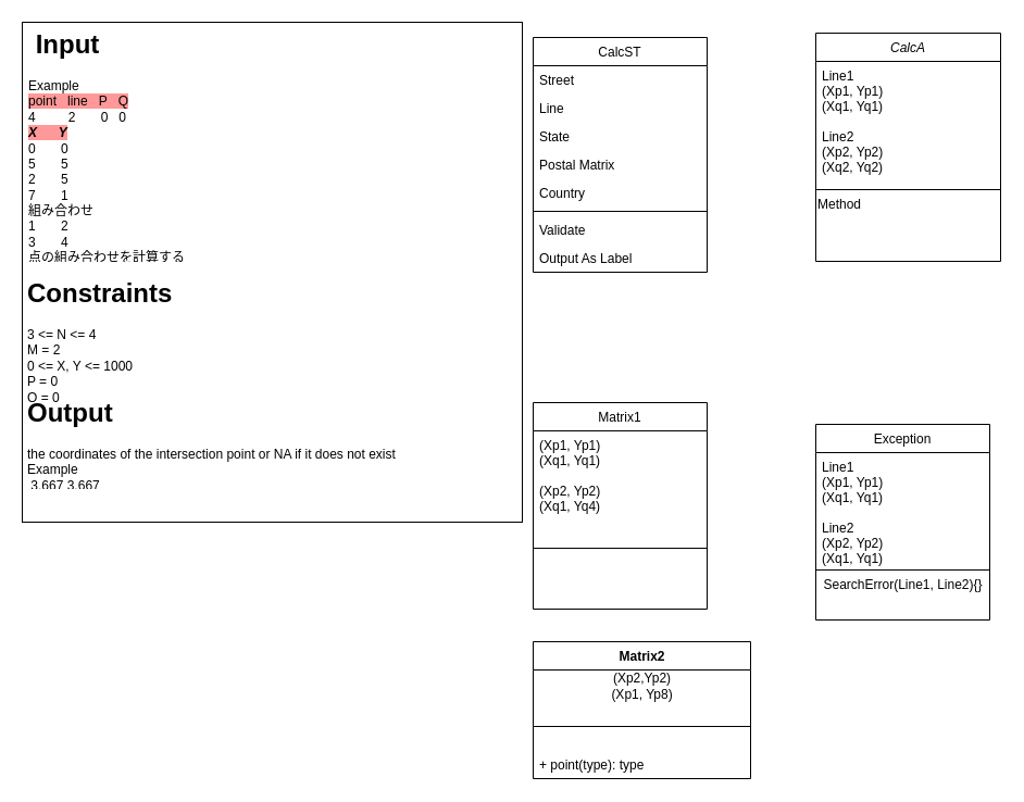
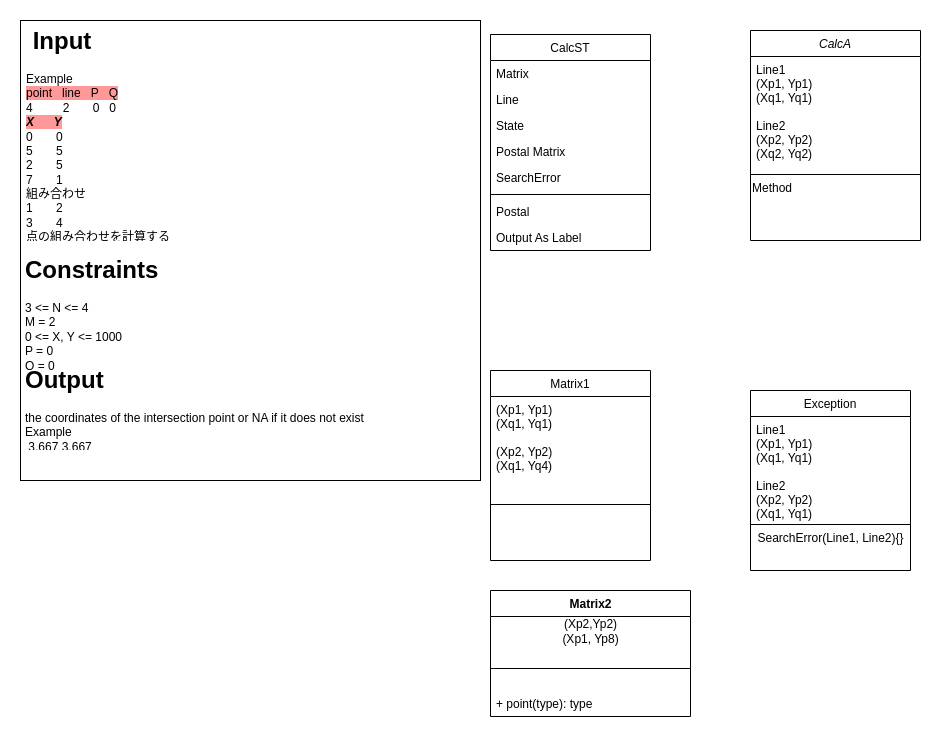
  <mxCell id="0" />
  <mxCell id="1" parent="0" />
  <mxCell id="2" value="" style="whiteSpace=wrap;html=1;aspect=fixed;" vertex="1" parent="1"><mxGeometry x="20" y="20" width="460" height="460" as="geometry" /></mxCell>
  <mxCell id="3" value="CalcA" style="swimlane;fontStyle=2;align=center;verticalAlign=top;childLayout=stackLayout;horizontal=1;startSize=26;horizontalStack=0;resizeParent=1;resizeLast=0;collapsible=1;marginBottom=0;rounded=0;shadow=0;strokeWidth=1;" parent="1" vertex="1"><mxGeometry x="750" y="30" width="170" height="210" as="geometry"><mxRectangle x="230" y="140" width="160" height="26" as="alternateBounds" /></mxGeometry></mxCell>
  <mxCell id="4" value="Line1&#10;(Xp1, Yp1)&#10;(Xq1, Yq1)&#10;&#10;Line2&#10;(Xp2, Yp2)&#10;(Xq2, Yq2)" style="text;align=left;verticalAlign=top;spacingLeft=4;spacingRight=4;overflow=hidden;rotatable=0;points=[[0,0.5],[1,0.5]];portConstraint=eastwest;" parent="3" vertex="1"><mxGeometry y="26" width="170" height="114" as="geometry" /></mxCell>
  <mxCell id="5" value="" style="line;html=1;strokeWidth=1;align=left;verticalAlign=middle;spacingTop=-1;spacingLeft=3;spacingRight=3;rotatable=0;labelPosition=right;points=[];portConstraint=eastwest;" parent="3" vertex="1"><mxGeometry y="140" width="170" height="8" as="geometry" /></mxCell>
  <mxCell id="6" value="Method" style="text;html=1;align=left;verticalAlign=middle;resizable=0;points=[];autosize=1;" vertex="1" parent="3"><mxGeometry y="148" width="170" height="20" as="geometry" /></mxCell>
  <mxCell id="7" value="Matrix1" style="swimlane;fontStyle=0;align=center;verticalAlign=top;childLayout=stackLayout;horizontal=1;startSize=26;horizontalStack=0;resizeParent=1;resizeLast=0;collapsible=1;marginBottom=0;rounded=0;shadow=0;strokeWidth=1;" parent="1" vertex="1"><mxGeometry x="490" y="370" width="160" height="190" as="geometry"><mxRectangle x="130" y="380" width="160" height="26" as="alternateBounds" /></mxGeometry></mxCell>
  <mxCell id="8" value="(Xp1, Yp1)&#10;(Xq1, Yq1)&#10;&#10;(Xp2, Yp2)&#10;(Xq1, Yq4)" style="text;align=left;verticalAlign=top;spacingLeft=4;spacingRight=4;overflow=hidden;rotatable=0;points=[[0,0.5],[1,0.5]];portConstraint=eastwest;" parent="7" vertex="1"><mxGeometry y="26" width="160" height="104" as="geometry" /></mxCell>
  <mxCell id="9" value="" style="line;html=1;strokeWidth=1;align=left;verticalAlign=middle;spacingTop=-1;spacingLeft=3;spacingRight=3;rotatable=0;labelPosition=right;points=[];portConstraint=eastwest;" parent="7" vertex="1"><mxGeometry y="130" width="160" height="8" as="geometry" /></mxCell>
  <mxCell id="10" value="Exception" style="swimlane;fontStyle=0;align=center;verticalAlign=top;childLayout=stackLayout;horizontal=1;startSize=26;horizontalStack=0;resizeParent=1;resizeLast=0;collapsible=1;marginBottom=0;rounded=0;shadow=0;strokeWidth=1;" parent="1" vertex="1"><mxGeometry x="750" y="390" width="160" height="180" as="geometry"><mxRectangle x="340" y="380" width="170" height="26" as="alternateBounds" /></mxGeometry></mxCell>
  <mxCell id="11" value="Line1&#10;(Xp1, Yp1)&#10;(Xq1, Yq1)&#10;&#10;Line2&#10;(Xp2, Yp2)&#10;(Xq1, Yq1)" style="text;align=left;verticalAlign=top;spacingLeft=4;spacingRight=4;overflow=hidden;rotatable=0;points=[[0,0.5],[1,0.5]];portConstraint=eastwest;" parent="10" vertex="1"><mxGeometry y="26" width="160" height="104" as="geometry" /></mxCell>
  <mxCell id="12" value="" style="line;html=1;strokeWidth=1;align=left;verticalAlign=middle;spacingTop=-1;spacingLeft=3;spacingRight=3;rotatable=0;labelPosition=right;points=[];portConstraint=eastwest;" parent="10" vertex="1"><mxGeometry y="130" width="160" height="8" as="geometry" /></mxCell>
  <mxCell id="13" value="SearchError(Line1, Line2){}" style="text;html=1;align=center;verticalAlign=middle;resizable=0;points=[];autosize=1;" vertex="1" parent="10"><mxGeometry y="138" width="160" height="20" as="geometry" /></mxCell>
  <mxCell id="14" value="CalcST" style="swimlane;fontStyle=0;align=center;verticalAlign=top;childLayout=stackLayout;horizontal=1;startSize=26;horizontalStack=0;resizeParent=1;resizeLast=0;collapsible=1;marginBottom=0;rounded=0;shadow=0;strokeWidth=1;" parent="1" vertex="1"><mxGeometry x="490" y="34" width="160" height="216" as="geometry"><mxRectangle x="550" y="140" width="160" height="26" as="alternateBounds" /></mxGeometry></mxCell>
- <mxCell id="15" value="Street" style="text;align=left;verticalAlign=top;spacingLeft=4;spacingRight=4;overflow=hidden;rotatable=0;points=[[0,0.5],[1,0.5]];portConstraint=eastwest;" parent="14" vertex="1"><mxGeometry y="26" width="160" height="26" as="geometry" /></mxCell>
+ <mxCell id="15" value="Matrix" style="text;align=left;verticalAlign=top;spacingLeft=4;spacingRight=4;overflow=hidden;rotatable=0;points=[[0,0.5],[1,0.5]];portConstraint=eastwest;" parent="14" vertex="1"><mxGeometry y="26" width="160" height="26" as="geometry" /></mxCell>
  <mxCell id="16" value="Line" style="text;align=left;verticalAlign=top;spacingLeft=4;spacingRight=4;overflow=hidden;rotatable=0;points=[[0,0.5],[1,0.5]];portConstraint=eastwest;rounded=0;shadow=0;html=0;" parent="14" vertex="1"><mxGeometry y="52" width="160" height="26" as="geometry" /></mxCell>
  <mxCell id="17" value="State" style="text;align=left;verticalAlign=top;spacingLeft=4;spacingRight=4;overflow=hidden;rotatable=0;points=[[0,0.5],[1,0.5]];portConstraint=eastwest;rounded=0;shadow=0;html=0;" parent="14" vertex="1"><mxGeometry y="78" width="160" height="26" as="geometry" /></mxCell>
  <mxCell id="18" value="Postal Matrix" style="text;align=left;verticalAlign=top;spacingLeft=4;spacingRight=4;overflow=hidden;rotatable=0;points=[[0,0.5],[1,0.5]];portConstraint=eastwest;rounded=0;shadow=0;html=0;" parent="14" vertex="1"><mxGeometry y="104" width="160" height="26" as="geometry" /></mxCell>
- <mxCell id="19" value="Country" style="text;align=left;verticalAlign=top;spacingLeft=4;spacingRight=4;overflow=hidden;rotatable=0;points=[[0,0.5],[1,0.5]];portConstraint=eastwest;rounded=0;shadow=0;html=0;" parent="14" vertex="1"><mxGeometry y="130" width="160" height="26" as="geometry" /></mxCell>
+ <mxCell id="19" value="SearchError" style="text;align=left;verticalAlign=top;spacingLeft=4;spacingRight=4;overflow=hidden;rotatable=0;points=[[0,0.5],[1,0.5]];portConstraint=eastwest;rounded=0;shadow=0;html=0;" parent="14" vertex="1"><mxGeometry y="130" width="160" height="26" as="geometry" /></mxCell>
  <mxCell id="20" value="" style="line;html=1;strokeWidth=1;align=left;verticalAlign=middle;spacingTop=-1;spacingLeft=3;spacingRight=3;rotatable=0;labelPosition=right;points=[];portConstraint=eastwest;" parent="14" vertex="1"><mxGeometry y="156" width="160" height="8" as="geometry" /></mxCell>
- <mxCell id="21" value="Validate" style="text;align=left;verticalAlign=top;spacingLeft=4;spacingRight=4;overflow=hidden;rotatable=0;points=[[0,0.5],[1,0.5]];portConstraint=eastwest;" parent="14" vertex="1"><mxGeometry y="164" width="160" height="26" as="geometry" /></mxCell>
+ <mxCell id="21" value="Postal" style="text;align=left;verticalAlign=top;spacingLeft=4;spacingRight=4;overflow=hidden;rotatable=0;points=[[0,0.5],[1,0.5]];portConstraint=eastwest;" parent="14" vertex="1"><mxGeometry y="164" width="160" height="26" as="geometry" /></mxCell>
  <mxCell id="22" value="Output As Label" style="text;align=left;verticalAlign=top;spacingLeft=4;spacingRight=4;overflow=hidden;rotatable=0;points=[[0,0.5],[1,0.5]];portConstraint=eastwest;" parent="14" vertex="1"><mxGeometry y="190" width="160" height="26" as="geometry" /></mxCell>
  <mxCell id="23" value="&lt;h1&gt;&amp;nbsp;Input&lt;/h1&gt;&lt;div&gt;Example&lt;/div&gt;&lt;div&gt;&lt;span style=&quot;background-color: rgb(255 , 153 , 153)&quot;&gt;point&amp;nbsp; &amp;nbsp;line&amp;nbsp; &amp;nbsp;P&amp;nbsp; &amp;nbsp;Q&lt;/span&gt;&lt;/div&gt;&lt;div&gt;4&amp;nbsp; &amp;nbsp; &amp;nbsp; &amp;nbsp; &amp;nbsp;2&amp;nbsp; &amp;nbsp; &amp;nbsp; &amp;nbsp;0&amp;nbsp; &amp;nbsp;0&lt;br&gt;&lt;i&gt;&lt;b style=&quot;background-color: rgb(255 , 153 , 153)&quot;&gt;X&amp;nbsp; &amp;nbsp; &amp;nbsp; Y&lt;/b&gt;&lt;/i&gt;&lt;/div&gt;&lt;div&gt;0&amp;nbsp; &amp;nbsp; &amp;nbsp; &amp;nbsp;0&lt;br&gt;5&amp;nbsp; &amp;nbsp; &amp;nbsp; &amp;nbsp;5&lt;br&gt;2&amp;nbsp; &amp;nbsp; &amp;nbsp; &amp;nbsp;5&lt;br&gt;7&amp;nbsp; &amp;nbsp; &amp;nbsp; &amp;nbsp;1&lt;/div&gt;&lt;div&gt;組み合わせ&lt;/div&gt;&lt;div&gt;1&amp;nbsp; &amp;nbsp; &amp;nbsp; &amp;nbsp;2&lt;br&gt;3&amp;nbsp; &amp;nbsp; &amp;nbsp; &amp;nbsp;4&amp;nbsp;&lt;br&gt;&lt;/div&gt;&lt;div&gt;&lt;span style=&quot;background-color: rgb(255 , 255 , 255)&quot;&gt;点の組み合わせを計算する&lt;/span&gt;&lt;/div&gt;" style="text;html=1;strokeColor=none;fillColor=none;spacing=5;spacingTop=-20;whiteSpace=wrap;overflow=hidden;rounded=0;align=left;" vertex="1" parent="1"><mxGeometry x="21" y="21" width="380" height="220" as="geometry" /></mxCell>
  <mxCell id="24" value="&lt;h1&gt;Constraints&lt;/h1&gt;&lt;div&gt;3 &amp;lt;= N &amp;lt;= 4&lt;/div&gt;&lt;div&gt;M = 2&lt;/div&gt;&lt;div&gt;0 &amp;lt;= X, Y &amp;lt;= 1000&lt;/div&gt;&lt;div&gt;P = 0&lt;/div&gt;&lt;div&gt;Q = 0&lt;/div&gt;" style="text;html=1;strokeColor=none;fillColor=none;spacing=5;spacingTop=-20;whiteSpace=wrap;overflow=hidden;rounded=0;align=left;" vertex="1" parent="1"><mxGeometry x="20" y="250" width="260" height="120" as="geometry" /></mxCell>
  <mxCell id="25" value="&lt;h1&gt;Output&lt;/h1&gt;&lt;div&gt;the coordinates of the intersection point or NA if it does not exist&lt;br&gt;&lt;/div&gt;&lt;div&gt;Example&amp;nbsp;&lt;/div&gt;&lt;div&gt;&amp;nbsp;3.667 3.667&lt;/div&gt;" style="text;html=1;strokeColor=none;fillColor=none;spacing=5;spacingTop=-20;whiteSpace=wrap;overflow=hidden;rounded=0;" vertex="1" parent="1"><mxGeometry x="20" y="360" width="350" height="90" as="geometry" /></mxCell>
  <mxCell id="26" value="Matrix2" style="swimlane;fontStyle=1;align=center;verticalAlign=top;childLayout=stackLayout;horizontal=1;startSize=26;horizontalStack=0;resizeParent=1;resizeParentMax=0;resizeLast=0;collapsible=1;marginBottom=0;rounded=0;fillColor=none;gradientColor=none;html=1;" vertex="1" parent="1"><mxGeometry x="490" y="590" width="200" height="126" as="geometry" /></mxCell>
  <mxCell id="27" value="(Xp2,Yp2)&lt;br&gt;(Xp1, Yp8)" style="text;html=1;align=center;verticalAlign=middle;resizable=0;points=[];autosize=1;" vertex="1" parent="26"><mxGeometry y="26" width="200" height="30" as="geometry" /></mxCell>
  <mxCell id="28" value="" style="line;strokeWidth=1;fillColor=none;align=left;verticalAlign=middle;spacingTop=-1;spacingLeft=3;spacingRight=3;rotatable=0;labelPosition=right;points=[];portConstraint=eastwest;" vertex="1" parent="26"><mxGeometry y="56" width="200" height="44" as="geometry" /></mxCell>
  <mxCell id="29" value="+ point(type): type" style="text;strokeColor=none;fillColor=none;align=left;verticalAlign=top;spacingLeft=4;spacingRight=4;overflow=hidden;rotatable=0;points=[[0,0.5],[1,0.5]];portConstraint=eastwest;" vertex="1" parent="26"><mxGeometry y="100" width="200" height="26" as="geometry" /></mxCell>
